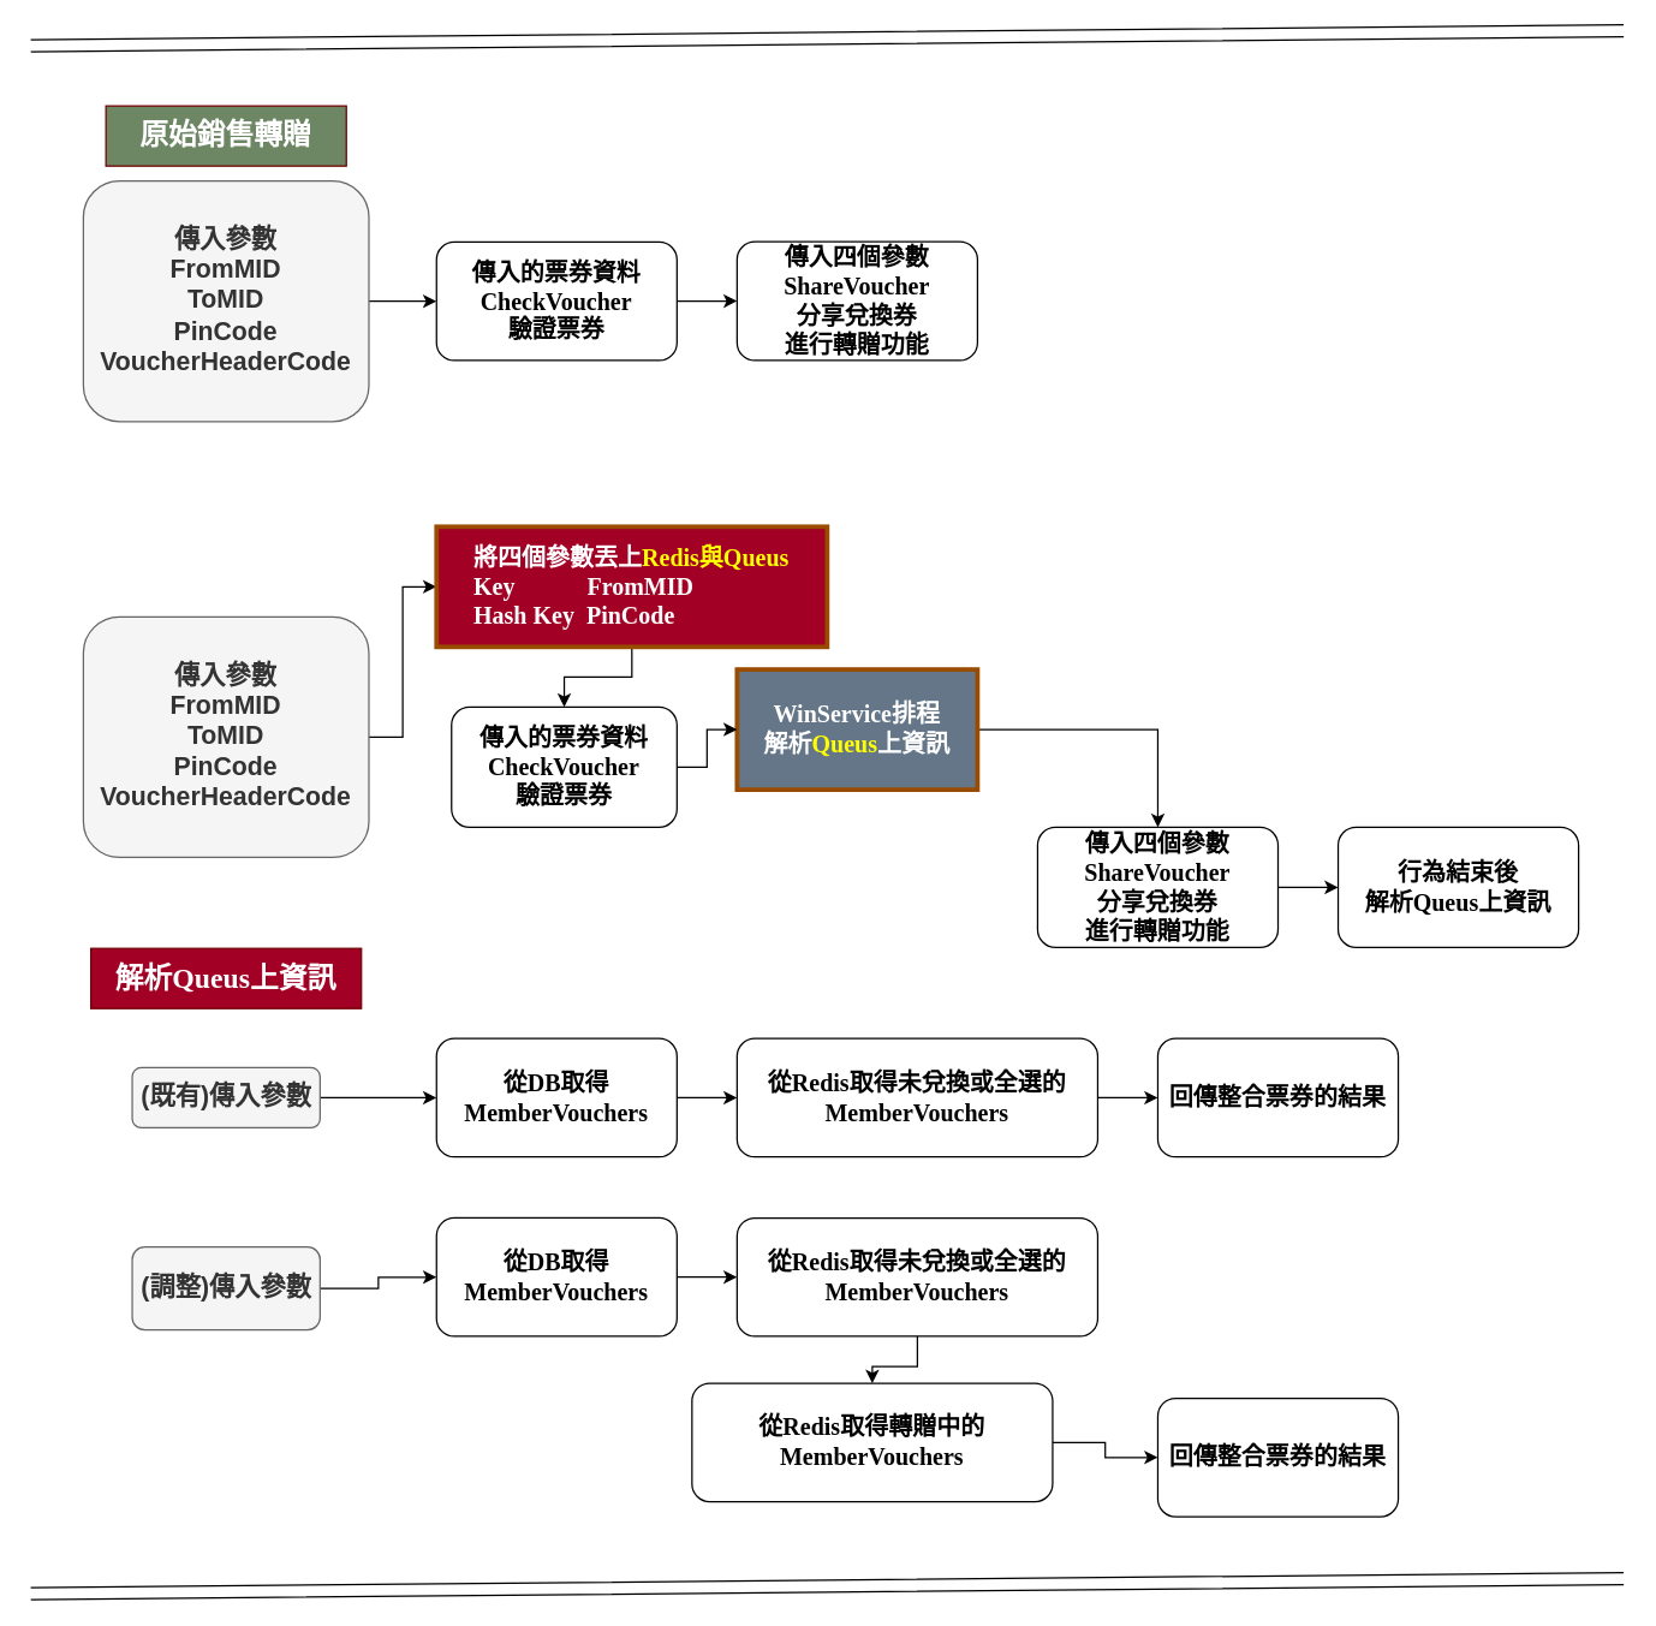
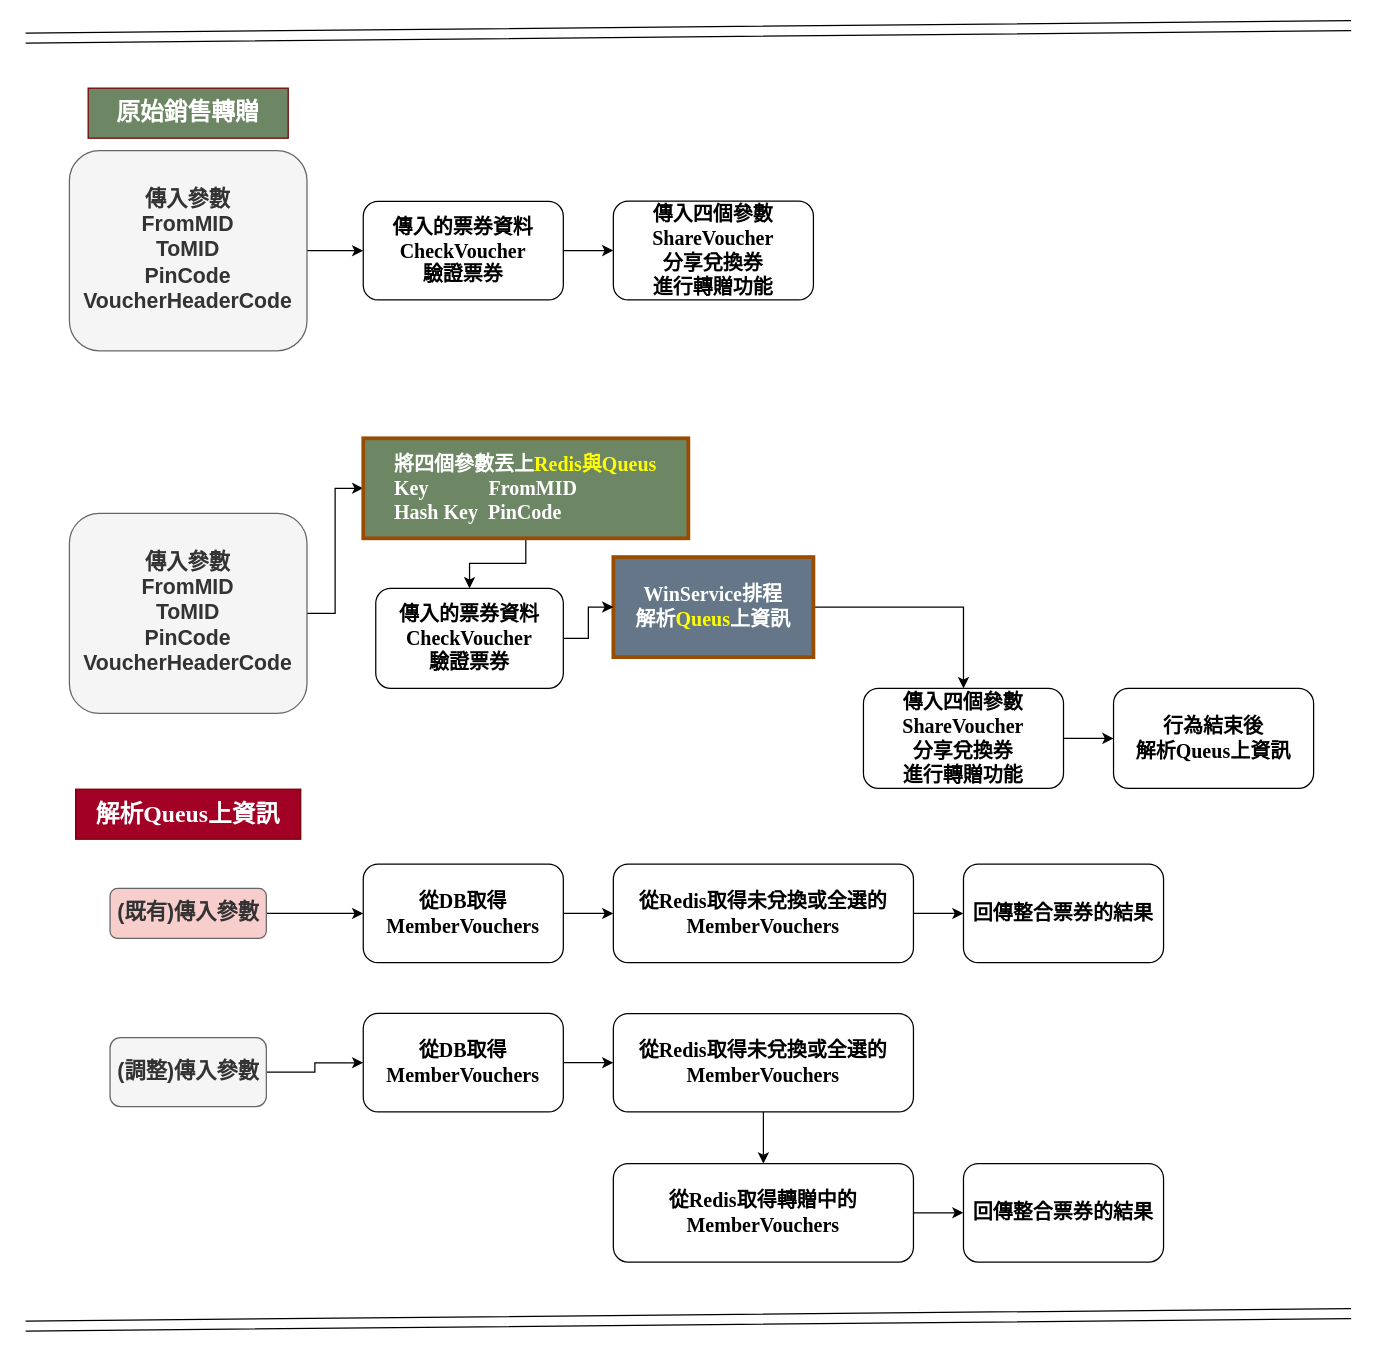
  <mxCell id="0" />
  <mxCell id="1" parent="0" />
  <mxCell id="2" style="edgeStyle=orthogonalEdgeStyle;rounded=0;orthogonalLoop=1;jettySize=auto;html=1;exitX=1;exitY=0.5;exitDx=0;exitDy=0;entryX=0;entryY=0.5;entryDx=0;entryDy=0;fontFamily=Tahoma;fontSize=16;" parent="1" source="3" target="6" edge="1"><mxGeometry relative="1" as="geometry" /></mxCell>
  <mxCell id="3" value="傳入參數&lt;br&gt;FromMID&lt;br&gt;ToMID&lt;br&gt;PinCode&lt;br&gt;VoucherHeaderCode" style="rounded=1;whiteSpace=wrap;html=1;fontSize=17;glass=0;strokeWidth=1;shadow=0;strokeColor=#666666;fontStyle=1;fillColor=#f5f5f5;fontColor=#333333;" parent="1" vertex="1"><mxGeometry x="55" y="120" width="190" height="160" as="geometry" /></mxCell>
  <mxCell id="4" value="&lt;font style=&quot;font-size: 19px&quot;&gt;原始銷售轉贈&lt;/font&gt;" style="rounded=0;whiteSpace=wrap;html=1;strokeColor=#6F0000;fontFamily=Tahoma;fontStyle=1;fillColor=#6d8764;fontColor=#ffffff;" parent="1" vertex="1"><mxGeometry x="70" y="70" width="160" height="40" as="geometry" /></mxCell>
  <mxCell id="5" style="edgeStyle=orthogonalEdgeStyle;rounded=0;orthogonalLoop=1;jettySize=auto;html=1;exitX=1;exitY=0.5;exitDx=0;exitDy=0;entryX=0;entryY=0.5;entryDx=0;entryDy=0;fontFamily=Tahoma;fontSize=16;" parent="1" source="6" target="7" edge="1"><mxGeometry relative="1" as="geometry" /></mxCell>
  <mxCell id="6" value="傳入的票券資料&lt;br&gt;CheckVoucher&lt;br&gt;驗證票券" style="rounded=1;whiteSpace=wrap;html=1;fontFamily=Tahoma;fontSize=16;fontStyle=1" parent="1" vertex="1"><mxGeometry x="290" y="160.63" width="160" height="78.75" as="geometry" /></mxCell>
  <mxCell id="7" value="傳入四個參數&lt;br&gt;ShareVoucher&lt;br&gt;分享兌換券&lt;br&gt;進行轉贈功能" style="rounded=1;whiteSpace=wrap;html=1;fontFamily=Tahoma;fontSize=16;fontStyle=1" parent="1" vertex="1"><mxGeometry x="490" y="160.32" width="160" height="79.06" as="geometry" /></mxCell>
  <mxCell id="8" style="edgeStyle=orthogonalEdgeStyle;rounded=0;orthogonalLoop=1;jettySize=auto;html=1;fontFamily=Tahoma;fontSize=16;" parent="1" source="9" target="13" edge="1"><mxGeometry relative="1" as="geometry" /></mxCell>
  <mxCell id="9" value="傳入參數&lt;br&gt;FromMID&lt;br&gt;ToMID&lt;br&gt;PinCode&lt;br&gt;VoucherHeaderCode" style="rounded=1;whiteSpace=wrap;html=1;fontSize=17;glass=0;strokeWidth=1;shadow=0;strokeColor=#666666;fontStyle=1;fillColor=#f5f5f5;fontColor=#333333;" parent="1" vertex="1"><mxGeometry x="55" y="410" width="190" height="160" as="geometry" /></mxCell>
  <mxCell id="10" style="edgeStyle=orthogonalEdgeStyle;rounded=0;orthogonalLoop=1;jettySize=auto;html=1;" parent="1" source="11" target="17" edge="1"><mxGeometry relative="1" as="geometry" /></mxCell>
  <mxCell id="11" value="WinService排程&lt;br&gt;解析&lt;font color=&quot;#ffff00&quot;&gt;Queus&lt;/font&gt;上資訊" style="rounded=0;whiteSpace=wrap;html=1;fontFamily=Tahoma;fontSize=16;fontStyle=1;glass=0;fillColor=#647687;fontColor=#ffffff;strokeWidth=3;strokeColor=#994C00;" parent="1" vertex="1"><mxGeometry x="490" y="445" width="160" height="80" as="geometry" /></mxCell>
  <mxCell id="12" style="edgeStyle=orthogonalEdgeStyle;rounded=0;orthogonalLoop=1;jettySize=auto;html=1;fontFamily=Tahoma;fontSize=16;" parent="1" source="13" target="15" edge="1"><mxGeometry relative="1" as="geometry" /></mxCell>
- <mxCell id="13" value="&lt;span style=&quot;font-weight: 700&quot;&gt;將四個參數丟上&lt;font color=&quot;#ffff00&quot;&gt;Redis與Queus&lt;/font&gt;&lt;/span&gt;&lt;br style=&quot;font-weight: 700&quot;&gt;&lt;div style=&quot;text-align: left&quot;&gt;&lt;span style=&quot;font-weight: 700&quot;&gt;Key&amp;nbsp; &amp;nbsp; &amp;nbsp; &amp;nbsp; &amp;nbsp; &amp;nbsp; FromMID&lt;/span&gt;&lt;/div&gt;&lt;span style=&quot;font-weight: 700&quot;&gt;&lt;div style=&quot;text-align: left&quot;&gt;&lt;span&gt;Hash Key&amp;nbsp; PinCode&lt;/span&gt;&lt;/div&gt;&lt;/span&gt;" style="rounded=0;whiteSpace=wrap;html=1;fontFamily=Tahoma;fontSize=16;fillColor=#a20025;align=center;fontColor=#ffffff;strokeWidth=3;strokeColor=#994C00;" parent="1" vertex="1"><mxGeometry x="290" y="350" width="260" height="80" as="geometry" /></mxCell>
+ <mxCell id="13" value="&lt;span style=&quot;font-weight: 700&quot;&gt;將四個參數丟上&lt;font color=&quot;#ffff00&quot;&gt;Redis與Queus&lt;/font&gt;&lt;/span&gt;&lt;br style=&quot;font-weight: 700&quot;&gt;&lt;div style=&quot;text-align: left&quot;&gt;&lt;span style=&quot;font-weight: 700&quot;&gt;Key&amp;nbsp; &amp;nbsp; &amp;nbsp; &amp;nbsp; &amp;nbsp; &amp;nbsp; FromMID&lt;/span&gt;&lt;/div&gt;&lt;span style=&quot;font-weight: 700&quot;&gt;&lt;div style=&quot;text-align: left&quot;&gt;&lt;span&gt;Hash Key&amp;nbsp; PinCode&lt;/span&gt;&lt;/div&gt;&lt;/span&gt;" style="rounded=0;whiteSpace=wrap;html=1;fontFamily=Tahoma;fontSize=16;fillColor=#6d8764;align=center;fontColor=#ffffff;strokeWidth=3;strokeColor=#994C00;" parent="1" vertex="1"><mxGeometry x="290" y="350" width="260" height="80" as="geometry" /></mxCell>
  <mxCell id="14" style="edgeStyle=orthogonalEdgeStyle;rounded=0;orthogonalLoop=1;jettySize=auto;html=1;fontFamily=Tahoma;fontSize=16;entryX=0;entryY=0.5;entryDx=0;entryDy=0;" parent="1" source="15" target="11" edge="1"><mxGeometry relative="1" as="geometry" /></mxCell>
  <mxCell id="15" value="傳入的票券資料&lt;br&gt;CheckVoucher&lt;br&gt;驗證票券" style="rounded=1;whiteSpace=wrap;html=1;fontFamily=Tahoma;fontSize=16;fontStyle=1" parent="1" vertex="1"><mxGeometry x="300" y="470" width="150" height="80" as="geometry" /></mxCell>
  <mxCell id="16" style="edgeStyle=orthogonalEdgeStyle;rounded=0;orthogonalLoop=1;jettySize=auto;html=1;" parent="1" source="17" target="36" edge="1"><mxGeometry relative="1" as="geometry" /></mxCell>
  <mxCell id="17" value="傳入四個參數&lt;br&gt;ShareVoucher&lt;br&gt;分享兌換券&lt;br&gt;進行轉贈功能" style="rounded=1;whiteSpace=wrap;html=1;fontFamily=Tahoma;fontSize=16;fontStyle=1" parent="1" vertex="1"><mxGeometry x="690" y="550" width="160" height="80" as="geometry" /></mxCell>
  <mxCell id="18" value="&lt;span style=&quot;font-size: 19px&quot;&gt;解析Queus上資訊&lt;/span&gt;" style="rounded=0;whiteSpace=wrap;html=1;fontFamily=Tahoma;fontStyle=1;fillColor=#a20025;strokeColor=#6F0000;fontColor=#ffffff;" parent="1" vertex="1"><mxGeometry x="60" y="630.63" width="180" height="40" as="geometry" /></mxCell>
  <mxCell id="19" style="edgeStyle=orthogonalEdgeStyle;rounded=0;orthogonalLoop=1;jettySize=auto;html=1;fontFamily=Tahoma;fontSize=16;" parent="1" source="20" target="22" edge="1"><mxGeometry relative="1" as="geometry" /></mxCell>
- <mxCell id="20" value="(既有)傳入參數" style="rounded=1;whiteSpace=wrap;html=1;fontSize=17;glass=0;strokeWidth=1;shadow=0;fillColor=#f5f5f5;strokeColor=#666666;fontStyle=1;fontColor=#333333;" parent="1" vertex="1"><mxGeometry x="87.5" y="710.01" width="125" height="40" as="geometry" /></mxCell>
+ <mxCell id="20" value="(既有)傳入參數" style="rounded=1;whiteSpace=wrap;html=1;fontSize=17;glass=0;strokeWidth=1;shadow=0;fillColor=#f8cecc;strokeColor=#666666;fontStyle=1;fontColor=#333333;" parent="1" vertex="1"><mxGeometry x="87.5" y="710.01" width="125" height="40" as="geometry" /></mxCell>
  <mxCell id="21" style="edgeStyle=orthogonalEdgeStyle;rounded=0;orthogonalLoop=1;jettySize=auto;html=1;fontFamily=Tahoma;fontSize=16;" parent="1" source="22" target="24" edge="1"><mxGeometry relative="1" as="geometry" /></mxCell>
  <mxCell id="22" value="從DB取得MemberVouchers" style="rounded=1;whiteSpace=wrap;html=1;fontFamily=Tahoma;fontSize=16;fontStyle=1" parent="1" vertex="1"><mxGeometry x="290" y="690.63" width="160" height="78.75" as="geometry" /></mxCell>
  <mxCell id="23" style="edgeStyle=orthogonalEdgeStyle;rounded=0;orthogonalLoop=1;jettySize=auto;html=1;entryX=0;entryY=0.5;entryDx=0;entryDy=0;fontFamily=Tahoma;fontSize=16;" parent="1" source="24" target="25" edge="1"><mxGeometry relative="1" as="geometry" /></mxCell>
  <mxCell id="24" value="從Redis取得未兌換或全選的MemberVouchers" style="rounded=1;whiteSpace=wrap;html=1;fontFamily=Tahoma;fontSize=16;fontStyle=1" parent="1" vertex="1"><mxGeometry x="490" y="690.63" width="240" height="78.75" as="geometry" /></mxCell>
  <mxCell id="25" value="回傳整合票券的結果" style="rounded=1;whiteSpace=wrap;html=1;fontFamily=Tahoma;fontSize=16;fontStyle=1" parent="1" vertex="1"><mxGeometry x="770" y="690.63" width="160" height="78.75" as="geometry" /></mxCell>
  <mxCell id="26" style="edgeStyle=orthogonalEdgeStyle;rounded=0;orthogonalLoop=1;jettySize=auto;html=1;fontFamily=Tahoma;fontSize=16;" parent="1" source="27" target="29" edge="1"><mxGeometry relative="1" as="geometry" /></mxCell>
  <mxCell id="27" value="(調整)傳入參數" style="rounded=1;whiteSpace=wrap;html=1;fontSize=17;glass=0;strokeWidth=1;shadow=0;fillColor=#f5f5f5;strokeColor=#666666;fontStyle=1;fontColor=#333333;" parent="1" vertex="1"><mxGeometry x="87.5" y="829.38" width="125" height="55" as="geometry" /></mxCell>
  <mxCell id="28" style="edgeStyle=orthogonalEdgeStyle;rounded=0;orthogonalLoop=1;jettySize=auto;html=1;fontFamily=Tahoma;fontSize=16;" parent="1" source="29" target="31" edge="1"><mxGeometry relative="1" as="geometry" /></mxCell>
  <mxCell id="29" value="從DB取得MemberVouchers" style="rounded=1;whiteSpace=wrap;html=1;fontFamily=Tahoma;fontSize=16;fontStyle=1" parent="1" vertex="1"><mxGeometry x="290" y="810" width="160" height="78.75" as="geometry" /></mxCell>
  <mxCell id="30" style="edgeStyle=orthogonalEdgeStyle;rounded=0;orthogonalLoop=1;jettySize=auto;html=1;fontFamily=Tahoma;fontSize=16;" parent="1" source="31" target="33" edge="1"><mxGeometry relative="1" as="geometry" /></mxCell>
  <mxCell id="31" value="從Redis取得未兌換或全選的MemberVouchers" style="rounded=1;whiteSpace=wrap;html=1;fontFamily=Tahoma;fontSize=16;fontStyle=1" parent="1" vertex="1"><mxGeometry x="490" y="810.01" width="240" height="78.75" as="geometry" /></mxCell>
  <mxCell id="32" style="edgeStyle=orthogonalEdgeStyle;rounded=0;orthogonalLoop=1;jettySize=auto;html=1;entryX=0;entryY=0.5;entryDx=0;entryDy=0;fontFamily=Tahoma;fontSize=16;" parent="1" source="33" target="34" edge="1"><mxGeometry relative="1" as="geometry" /></mxCell>
- <mxCell id="33" value="從Redis取得轉贈中的MemberVouchers" style="rounded=1;whiteSpace=wrap;html=1;fontFamily=Tahoma;fontSize=16;fontStyle=1" parent="1" vertex="1"><mxGeometry x="460" y="920" width="240" height="78.75" as="geometry" /></mxCell>
+ <mxCell id="33" value="從Redis取得轉贈中的MemberVouchers" style="rounded=1;whiteSpace=wrap;html=1;fontFamily=Tahoma;fontSize=16;fontStyle=1" parent="1" vertex="1"><mxGeometry x="490" y="930" width="240" height="78.75" as="geometry" /></mxCell>
  <mxCell id="34" value="回傳整合票券的結果" style="rounded=1;whiteSpace=wrap;html=1;fontFamily=Tahoma;fontSize=16;fontStyle=1" parent="1" vertex="1"><mxGeometry x="770" y="930" width="160" height="78.75" as="geometry" /></mxCell>
  <mxCell id="35" value="" style="shape=link;html=1;fontFamily=Tahoma;fontSize=16;width=8;" parent="1" edge="1"><mxGeometry width="100" relative="1" as="geometry"><mxPoint x="20" y="1060" as="sourcePoint" /><mxPoint x="1080" y="1050" as="targetPoint" /></mxGeometry></mxCell>
  <mxCell id="36" value="行為結束後&lt;br&gt;解析Queus上資訊" style="rounded=1;whiteSpace=wrap;html=1;fontFamily=Tahoma;fontSize=16;fontStyle=1" parent="1" vertex="1"><mxGeometry x="890" y="550" width="160" height="80" as="geometry" /></mxCell>
  <mxCell id="37" value="" style="shape=link;html=1;fontFamily=Tahoma;fontSize=16;width=8;" parent="1" edge="1"><mxGeometry width="100" relative="1" as="geometry"><mxPoint x="20" y="30" as="sourcePoint" /><mxPoint x="1080" y="20" as="targetPoint" /></mxGeometry></mxCell>
